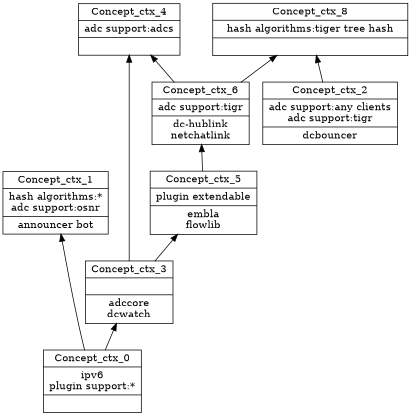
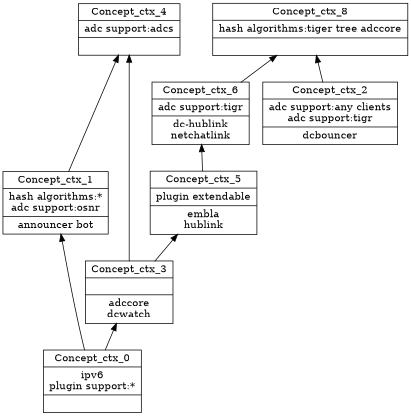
  digraph {
    rankdir=BT
    node [shape=record]
    n1 [label="{Concept_ctx_0|ipv6\nplugin support:*\n|}"]
    n2 [label="{Concept_ctx_1|hash algorithms:*\nadc support:osnr\n|announcer bot\n}"]
    n3 [label="{Concept_ctx_2|adc support:any clients\nadc support:tigr\n|dcbouncer\n}"]
    n4 [label="{Concept_ctx_3||adccore\ndcwatch\n}"]
    n5 [label="{Concept_ctx_4|adc support:adcs\n|}"]
-   n6 [label="{Concept_ctx_8|hash algorithms:tiger tree hash\n|}"]
-   n7 [label="{Concept_ctx_5|plugin extendable\n|embla\nflowlib\n}"]
+   n6 [label="{Concept_ctx_8|hash algorithms:tiger tree adccore\n|}"]
+   n7 [label="{Concept_ctx_5|plugin extendable\n|embla\nhublink\n}"]
    n8 [label="{Concept_ctx_6|adc support:tigr\n|dc-hublink\nnetchatlink\n}"]
    subgraph sub_1 {
      label=ctx
      n1
      n2
      n3
      n4
      n5
      n6
      n7
      n8
    }
    n1 -> n2
    n1 -> n4
-   n8 -> n5
+   n2 -> n5
    n3 -> n6
    n4 -> n5
    n4 -> n7
    n7 -> n8
    n8 -> n6
  }
